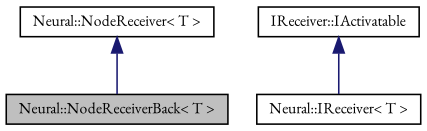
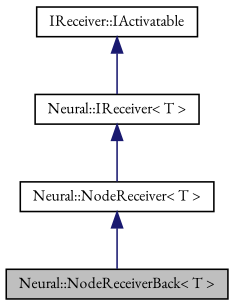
  digraph {
    fontname="EB Garamond"
    node [color=black fillcolor=white fontname="EB Garamond" fontsize=10 shape=record style=filled]
    edge [color=midnightblue dir=back fontname="EB Garamond" fontsize=10 labelfontname=Helvetica labelfontsize=10 style=solid]
    n1 [fillcolor=grey75 fontcolor=black height=0.2 label="Neural::NodeReceiverBack\< T \>" width=0.4]
    n2 [height=0.2 label="Neural::NodeReceiver\< T \>" width=0.4]
    n3 [height=0.2 label="Neural::IReceiver\< T \>" width=0.4]
    n4 [height=0.2 label="IReceiver::IActivatable" width=0.4]
    n2 -> n1
+   n3 -> n2
    n4 -> n3
  }
